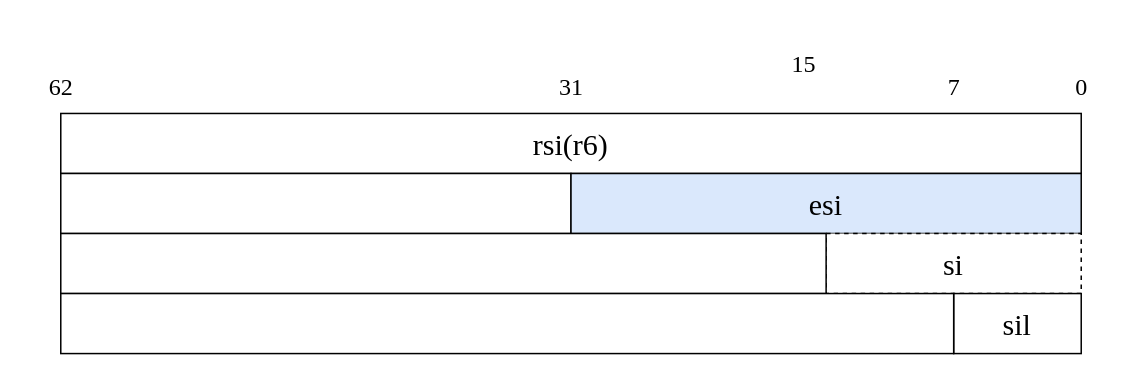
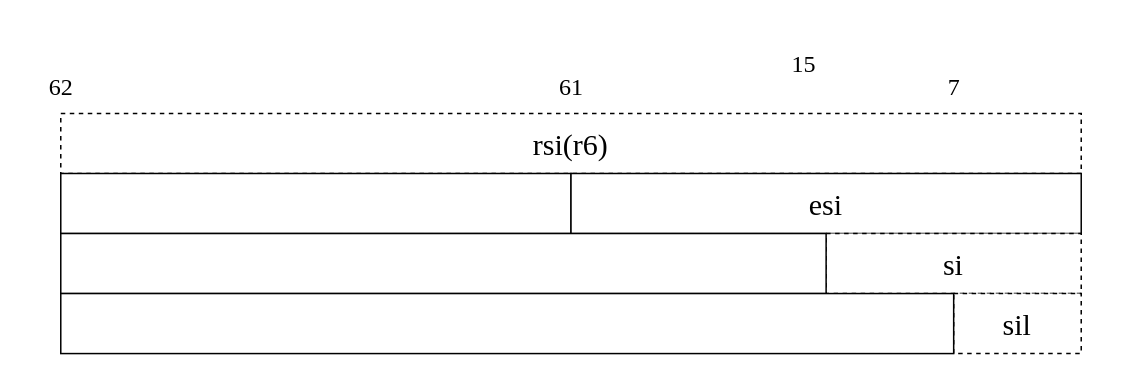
  <mxCell id="0" />
  <mxCell id="1" parent="0" />
- <mxCell id="2" value="&lt;font style=&quot;font-size: 20px;&quot; face=&quot;Lucida Console&quot;&gt;rsi(r6)&lt;/font&gt;" style="rounded=0;whiteSpace=wrap;html=1;" parent="1" vertex="1"><mxGeometry x="40" y="75" width="680" height="40" as="geometry" /></mxCell>
+ <mxCell id="2" value="&lt;font style=&quot;font-size: 20px;&quot; face=&quot;Lucida Console&quot;&gt;rsi(r6)&lt;/font&gt;" style="rounded=0;whiteSpace=wrap;html=1;dashed=1;" parent="1" vertex="1"><mxGeometry x="40" y="75" width="680" height="40" as="geometry" /></mxCell>
  <mxCell id="3" value="" style="rounded=0;whiteSpace=wrap;html=1;" parent="1" vertex="1"><mxGeometry x="40" y="115" width="340" height="40" as="geometry" /></mxCell>
- <mxCell id="4" value="&lt;font style=&quot;font-size: 20px;&quot; face=&quot;Lucida Console&quot;&gt;esi&lt;/font&gt;" style="rounded=0;whiteSpace=wrap;html=1;fillColor=#dae8fc;" parent="1" vertex="1"><mxGeometry x="380" y="115" width="340" height="40" as="geometry" /></mxCell>
+ <mxCell id="4" value="&lt;font style=&quot;font-size: 20px;&quot; face=&quot;Lucida Console&quot;&gt;esi&lt;/font&gt;" style="rounded=0;whiteSpace=wrap;html=1;" parent="1" vertex="1"><mxGeometry x="380" y="115" width="340" height="40" as="geometry" /></mxCell>
  <mxCell id="5" value="&lt;font style=&quot;font-size: 20px;&quot; face=&quot;Lucida Console&quot;&gt;si&lt;/font&gt;" style="rounded=0;whiteSpace=wrap;html=1;dashed=1;" parent="1" vertex="1"><mxGeometry x="550" y="155" width="170" height="40" as="geometry" /></mxCell>
- <mxCell id="6" value="&lt;font style=&quot;font-size: 20px;&quot; face=&quot;Lucida Console&quot;&gt;sil&lt;/font&gt;" style="rounded=0;whiteSpace=wrap;html=1;" parent="1" vertex="1"><mxGeometry x="635" y="195" width="85" height="40" as="geometry" /></mxCell>
+ <mxCell id="6" value="&lt;font style=&quot;font-size: 20px;&quot; face=&quot;Lucida Console&quot;&gt;sil&lt;/font&gt;" style="rounded=0;whiteSpace=wrap;html=1;dashed=1;" parent="1" vertex="1"><mxGeometry x="635" y="195" width="85" height="40" as="geometry" /></mxCell>
  <mxCell id="7" value="" style="rounded=0;whiteSpace=wrap;html=1;" parent="1" vertex="1"><mxGeometry x="40" y="155" width="510" height="40" as="geometry" /></mxCell>
  <mxCell id="8" value="" style="rounded=0;whiteSpace=wrap;html=1;" parent="1" vertex="1"><mxGeometry x="40" y="195" width="595" height="40" as="geometry" /></mxCell>
- <mxCell id="9" value="&lt;font style=&quot;font-size: 16px;&quot;&gt;0&lt;/font&gt;" style="text;html=1;resizable=0;autosize=1;align=center;verticalAlign=middle;points=[];fillColor=none;strokeColor=none;rounded=0;fontFamily=Lucida Console;fontSize=20;" parent="1" vertex="1"><mxGeometry x="705" y="35" width="30" height="40" as="geometry" /></mxCell>
  <mxCell id="10" value="&lt;font style=&quot;font-size: 16px;&quot;&gt;7&lt;/font&gt;" style="text;html=1;resizable=0;autosize=1;align=center;verticalAlign=middle;points=[];fillColor=none;strokeColor=none;rounded=0;fontFamily=Lucida Console;fontSize=20;" parent="1" vertex="1"><mxGeometry x="620" y="35" width="30" height="40" as="geometry" /></mxCell>
  <mxCell id="11" value="&lt;font style=&quot;font-size: 16px;&quot;&gt;15&lt;/font&gt;" style="text;html=1;resizable=0;autosize=1;align=center;verticalAlign=middle;points=[];fillColor=none;strokeColor=none;rounded=0;fontFamily=Lucida Console;fontSize=20;" parent="1" vertex="1"><mxGeometry x="515" y="20" width="40" height="40" as="geometry" /></mxCell>
- <mxCell id="12" value="&lt;font style=&quot;font-size: 16px;&quot;&gt;31&lt;/font&gt;" style="text;html=1;resizable=0;autosize=1;align=center;verticalAlign=middle;points=[];fillColor=none;strokeColor=none;rounded=0;fontFamily=Lucida Console;fontSize=20;" parent="1" vertex="1"><mxGeometry x="360" y="35" width="40" height="40" as="geometry" /></mxCell>
+ <mxCell id="12" value="&lt;font style=&quot;font-size: 16px;&quot;&gt;61&lt;/font&gt;" style="text;html=1;resizable=0;autosize=1;align=center;verticalAlign=middle;points=[];fillColor=none;strokeColor=none;rounded=0;fontFamily=Lucida Console;fontSize=20;" parent="1" vertex="1"><mxGeometry x="360" y="35" width="40" height="40" as="geometry" /></mxCell>
  <mxCell id="13" value="&lt;font style=&quot;font-size: 16px;&quot;&gt;62&lt;/font&gt;" style="text;html=1;resizable=0;autosize=1;align=center;verticalAlign=middle;points=[];fillColor=none;strokeColor=none;rounded=0;fontFamily=Lucida Console;fontSize=20;" parent="1" vertex="1"><mxGeometry x="20" y="35" width="40" height="40" as="geometry" /></mxCell>
